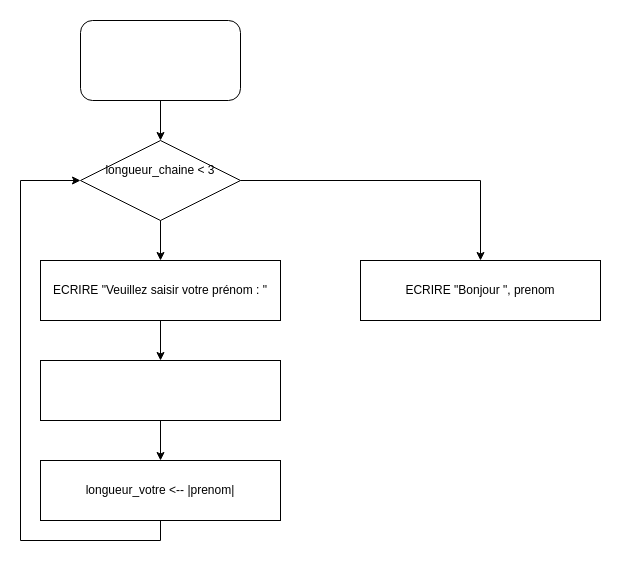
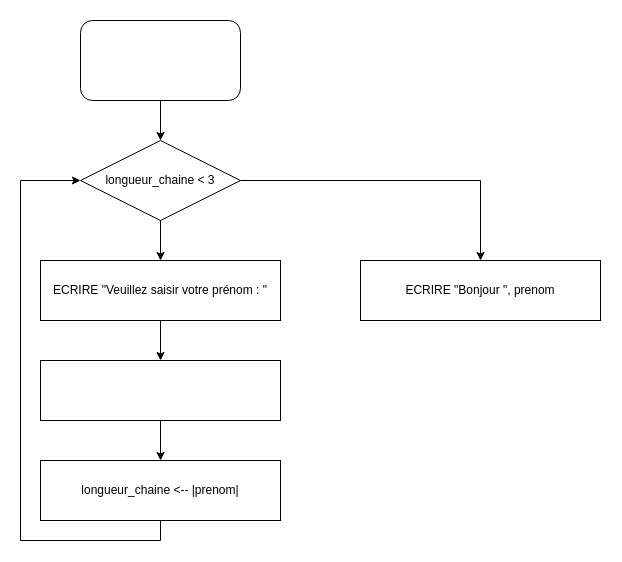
  <mxCell id="0" />
  <mxCell id="1" parent="0" />
  <mxCell id="2" value="" style="rounded=1;whiteSpace=wrap;html=1;fillColor=none;" vertex="1" parent="1"><mxGeometry x="80" y="20" width="160" height="80" as="geometry" /></mxCell>
  <mxCell id="3" style="edgeStyle=orthogonalEdgeStyle;rounded=0;orthogonalLoop=1;jettySize=auto;html=1;entryX=0.5;entryY=0;entryDx=0;entryDy=0;" edge="1" parent="1" source="4" target="12"><mxGeometry relative="1" as="geometry" /></mxCell>
  <mxCell id="4" value="" style="rhombus;whiteSpace=wrap;html=1;fillColor=none;" vertex="1" parent="1"><mxGeometry x="80" y="140" width="160" height="80" as="geometry" /></mxCell>
- <mxCell id="5" value="longueur_chaine &amp;lt; 3" style="text;html=1;strokeColor=none;fillColor=none;align=center;verticalAlign=middle;whiteSpace=wrap;rounded=0;" vertex="1" parent="1"><mxGeometry x="90" y="155" width="140" height="30" as="geometry" /></mxCell>
+ <mxCell id="5" value="longueur_chaine &amp;lt; 3" style="text;html=1;strokeColor=none;fillColor=none;align=center;verticalAlign=middle;whiteSpace=wrap;rounded=0;" vertex="1" parent="1"><mxGeometry x="90" y="165" width="140" height="30" as="geometry" /></mxCell>
  <mxCell id="6" value="" style="rounded=0;whiteSpace=wrap;html=1;fillColor=none;" vertex="1" parent="1"><mxGeometry x="40" y="260" width="240" height="60" as="geometry" /></mxCell>
  <mxCell id="7" value="ECRIRE &quot;Veuillez saisir votre prénom : &quot;" style="text;html=1;strokeColor=none;fillColor=none;align=center;verticalAlign=middle;whiteSpace=wrap;rounded=0;" vertex="1" parent="1"><mxGeometry x="40" y="270" width="240" height="40" as="geometry" /></mxCell>
  <mxCell id="8" value="" style="rounded=0;whiteSpace=wrap;html=1;fillColor=none;" vertex="1" parent="1"><mxGeometry x="40" y="360" width="240" height="60" as="geometry" /></mxCell>
  <mxCell id="9" style="edgeStyle=orthogonalEdgeStyle;rounded=0;orthogonalLoop=1;jettySize=auto;html=1;entryX=0;entryY=0.5;entryDx=0;entryDy=0;" edge="1" parent="1" source="10" target="4"><mxGeometry relative="1" as="geometry"><Array as="points"><mxPoint x="160" y="540" /><mxPoint x="20" y="540" /><mxPoint x="20" y="180" /></Array></mxGeometry></mxCell>
  <mxCell id="10" value="" style="rounded=0;whiteSpace=wrap;html=1;fillColor=none;" vertex="1" parent="1"><mxGeometry x="40" y="460" width="240" height="60" as="geometry" /></mxCell>
- <mxCell id="11" value="longueur_votre &amp;lt;-- |prenom|" style="text;html=1;strokeColor=none;fillColor=none;align=center;verticalAlign=middle;whiteSpace=wrap;rounded=0;" vertex="1" parent="1"><mxGeometry x="40" y="475" width="240" height="30" as="geometry" /></mxCell>
+ <mxCell id="11" value="longueur_chaine &amp;lt;-- |prenom|" style="text;html=1;strokeColor=none;fillColor=none;align=center;verticalAlign=middle;whiteSpace=wrap;rounded=0;" vertex="1" parent="1"><mxGeometry x="40" y="475" width="240" height="30" as="geometry" /></mxCell>
  <mxCell id="12" value="" style="rounded=0;whiteSpace=wrap;html=1;fillColor=none;" vertex="1" parent="1"><mxGeometry x="360" y="260" width="240" height="60" as="geometry" /></mxCell>
  <mxCell id="13" value="ECRIRE &quot;Bonjour &quot;, prenom" style="text;html=1;strokeColor=none;fillColor=none;align=center;verticalAlign=middle;whiteSpace=wrap;rounded=0;" vertex="1" parent="1"><mxGeometry x="360" y="275" width="240" height="30" as="geometry" /></mxCell>
  <mxCell id="14" value="" style="endArrow=classic;html=1;rounded=0;exitX=0.5;exitY=1;exitDx=0;exitDy=0;" edge="1" parent="1" source="2" target="4"><mxGeometry width="50" height="50" relative="1" as="geometry"><mxPoint x="190" y="390" as="sourcePoint" /><mxPoint x="240" y="340" as="targetPoint" /></mxGeometry></mxCell>
  <mxCell id="15" value="" style="endArrow=classic;html=1;rounded=0;exitX=0.5;exitY=1;exitDx=0;exitDy=0;entryX=0.5;entryY=0;entryDx=0;entryDy=0;" edge="1" parent="1" source="4" target="6"><mxGeometry width="50" height="50" relative="1" as="geometry"><mxPoint x="190" y="390" as="sourcePoint" /><mxPoint x="240" y="340" as="targetPoint" /></mxGeometry></mxCell>
  <mxCell id="16" value="" style="endArrow=classic;html=1;rounded=0;exitX=0.5;exitY=1;exitDx=0;exitDy=0;entryX=0.5;entryY=0;entryDx=0;entryDy=0;" edge="1" parent="1" source="6" target="8"><mxGeometry width="50" height="50" relative="1" as="geometry"><mxPoint x="190" y="390" as="sourcePoint" /><mxPoint x="240" y="340" as="targetPoint" /></mxGeometry></mxCell>
  <mxCell id="17" value="" style="endArrow=classic;html=1;rounded=0;exitX=0.5;exitY=1;exitDx=0;exitDy=0;" edge="1" parent="1" source="8" target="10"><mxGeometry width="50" height="50" relative="1" as="geometry"><mxPoint x="190" y="390" as="sourcePoint" /><mxPoint x="240" y="340" as="targetPoint" /></mxGeometry></mxCell>
